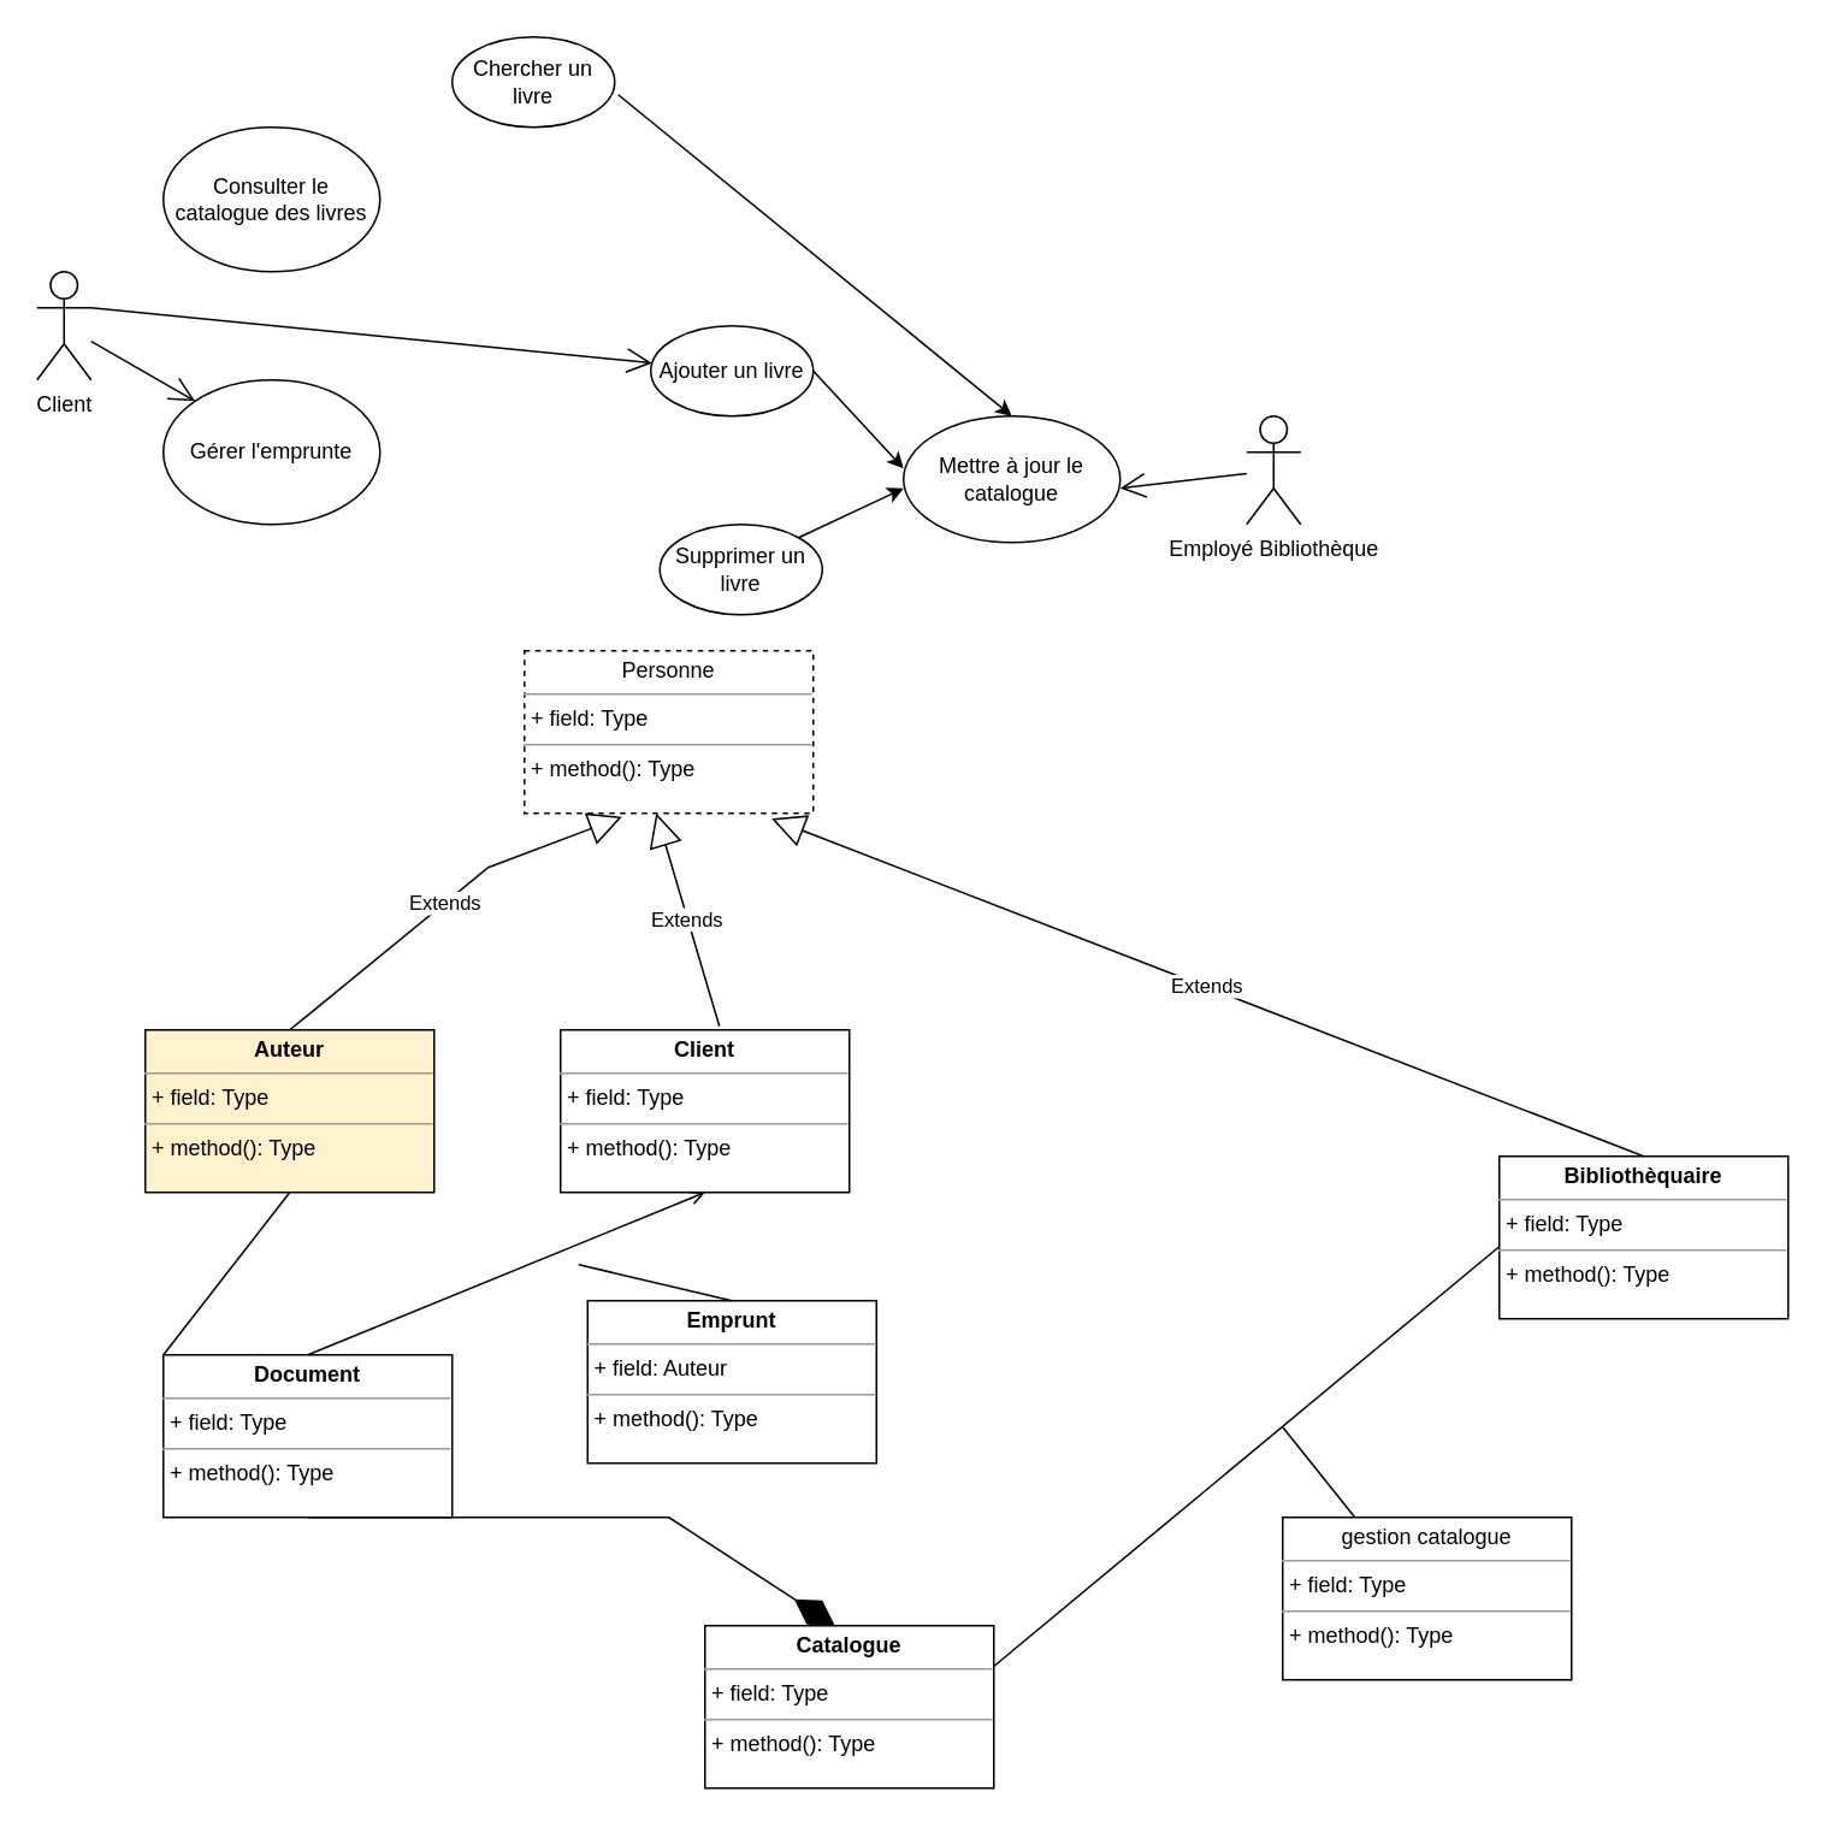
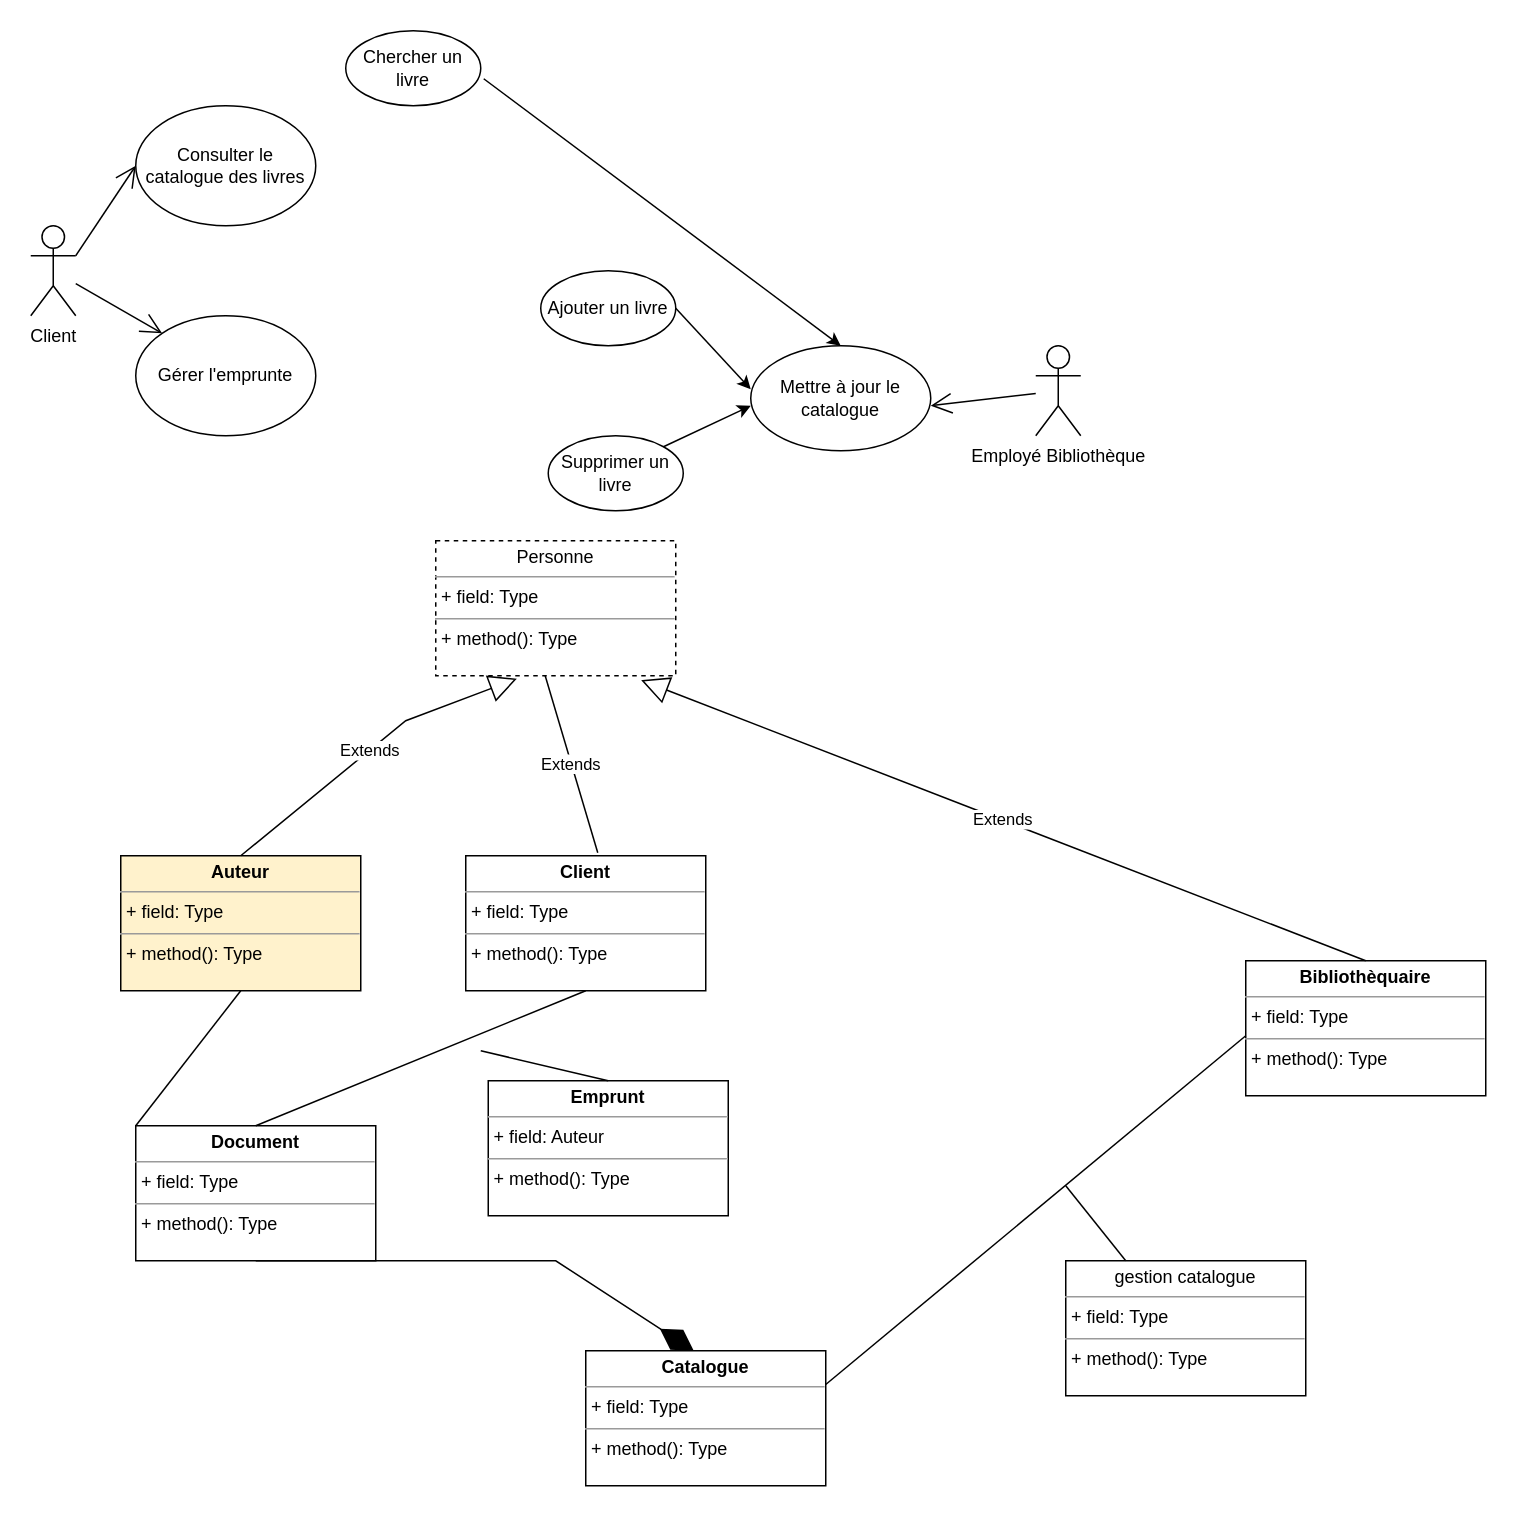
  <mxCell id="0" />
  <mxCell id="1" parent="0" />
  <mxCell id="2" value="&lt;div&gt;Client&lt;/div&gt;&lt;div&gt;&lt;br&gt;&lt;/div&gt;" style="shape=umlActor;verticalLabelPosition=bottom;verticalAlign=top;html=1;outlineConnect=0;" vertex="1" parent="1"><mxGeometry x="20" y="150" width="30" height="60" as="geometry" /></mxCell>
  <mxCell id="3" value="&lt;div&gt;Employé Bibliothèque&lt;/div&gt;&lt;div&gt;&lt;br&gt;&lt;/div&gt;" style="shape=umlActor;verticalLabelPosition=bottom;verticalAlign=top;html=1;outlineConnect=0;" vertex="1" parent="1"><mxGeometry x="690" y="230" width="30" height="60" as="geometry" /></mxCell>
  <mxCell id="4" value="Consulter le catalogue des livres" style="ellipse;whiteSpace=wrap;html=1;" vertex="1" parent="1"><mxGeometry x="90" y="70" width="120" height="80" as="geometry" /></mxCell>
  <mxCell id="5" value="Gérer l'emprunte " style="ellipse;whiteSpace=wrap;html=1;" vertex="1" parent="1"><mxGeometry x="90" y="210" width="120" height="80" as="geometry" /></mxCell>
  <mxCell id="6" value="Ajouter un livre" style="ellipse;whiteSpace=wrap;html=1;" vertex="1" parent="1"><mxGeometry x="360" y="180" width="90" height="50" as="geometry" /></mxCell>
  <mxCell id="7" value="Supprimer un livre" style="ellipse;whiteSpace=wrap;html=1;" vertex="1" parent="1"><mxGeometry x="365" y="290" width="90" height="50" as="geometry" /></mxCell>
- <mxCell id="8" value="Chercher un livre" style="ellipse;whiteSpace=wrap;html=1;" vertex="1" parent="1"><mxGeometry x="250" y="20" width="90" height="50" as="geometry" /></mxCell>
+ <mxCell id="8" value="Chercher un livre" style="ellipse;whiteSpace=wrap;html=1;" vertex="1" parent="1"><mxGeometry x="230" y="20" width="90" height="50" as="geometry" /></mxCell>
  <mxCell id="9" value="" style="endArrow=classic;html=1;rounded=0;entryX=0;entryY=0.363;entryDx=0;entryDy=0;entryPerimeter=0;exitX=1;exitY=0.5;exitDx=0;exitDy=0;" edge="1" parent="1" source="6"><mxGeometry width="50" height="50" relative="1" as="geometry"><mxPoint x="340" y="300" as="sourcePoint" /><mxPoint x="500" y="259.04" as="targetPoint" /></mxGeometry></mxCell>
  <mxCell id="10" value="" style="endArrow=classic;html=1;rounded=0;entryX=0;entryY=0.5;entryDx=0;entryDy=0;exitX=1;exitY=0;exitDx=0;exitDy=0;" edge="1" parent="1" source="7"><mxGeometry width="50" height="50" relative="1" as="geometry"><mxPoint x="340" y="300" as="sourcePoint" /><mxPoint x="500" y="270" as="targetPoint" /></mxGeometry></mxCell>
- <mxCell id="11" value="" style="endArrow=open;endFill=1;endSize=12;html=1;rounded=0;exitX=1;exitY=0.333;exitDx=0;exitDy=0;exitPerimeter=0;" edge="1" parent="1" source="2" target="6"><mxGeometry width="160" relative="1" as="geometry"><mxPoint x="280" y="270" as="sourcePoint" /><mxPoint x="440" y="270" as="targetPoint" /></mxGeometry></mxCell>
+ <mxCell id="11" value="" style="endArrow=open;endFill=1;endSize=12;html=1;rounded=0;entryX=0;entryY=0.5;entryDx=0;entryDy=0;exitX=1;exitY=0.333;exitDx=0;exitDy=0;exitPerimeter=0;" edge="1" parent="1" source="2" target="4"><mxGeometry width="160" relative="1" as="geometry"><mxPoint x="280" y="270" as="sourcePoint" /><mxPoint x="440" y="270" as="targetPoint" /></mxGeometry></mxCell>
  <mxCell id="12" value="" style="endArrow=open;endFill=1;endSize=12;html=1;rounded=0;entryX=0;entryY=0;entryDx=0;entryDy=0;" edge="1" parent="1" source="2" target="5"><mxGeometry width="160" relative="1" as="geometry"><mxPoint x="280" y="270" as="sourcePoint" /><mxPoint x="440" y="270" as="targetPoint" /></mxGeometry></mxCell>
  <mxCell id="13" value="" style="endArrow=open;endFill=1;endSize=12;html=1;rounded=0;entryX=1;entryY=0.5;entryDx=0;entryDy=0;" edge="1" parent="1" source="3"><mxGeometry width="160" relative="1" as="geometry"><mxPoint x="280" y="270" as="sourcePoint" /><mxPoint x="620" y="270" as="targetPoint" /></mxGeometry></mxCell>
  <mxCell id="14" value="Mettre à jour le catalogue" style="ellipse;whiteSpace=wrap;html=1;" vertex="1" parent="1"><mxGeometry x="500" y="230" width="120" height="70" as="geometry" /></mxCell>
  <mxCell id="15" value="" style="endArrow=classic;html=1;rounded=0;entryX=0.5;entryY=0;entryDx=0;entryDy=0;exitX=1.022;exitY=0.64;exitDx=0;exitDy=0;exitPerimeter=0;" edge="1" parent="1" source="8" target="14"><mxGeometry width="50" height="50" relative="1" as="geometry"><mxPoint x="340" y="300" as="sourcePoint" /><mxPoint x="390" y="250" as="targetPoint" /></mxGeometry></mxCell>
  <mxCell id="16" value="&lt;p style=&quot;margin:0px;margin-top:4px;text-align:center;&quot;&gt;&lt;b&gt;Client&lt;/b&gt;&lt;br&gt;&lt;/p&gt;&lt;hr size=&quot;1&quot;&gt;&lt;p style=&quot;margin:0px;margin-left:4px;&quot;&gt;+ field: Type&lt;/p&gt;&lt;hr size=&quot;1&quot;&gt;&lt;p style=&quot;margin:0px;margin-left:4px;&quot;&gt;+ method(): Type&lt;/p&gt;" style="verticalAlign=top;align=left;overflow=fill;fontSize=12;fontFamily=Helvetica;html=1;" vertex="1" parent="1"><mxGeometry x="310" y="570" width="160" height="90" as="geometry" /></mxCell>
  <mxCell id="17" value="&lt;p style=&quot;margin:0px;margin-top:4px;text-align:center;&quot;&gt;&lt;b&gt;Bibliothèquaire&lt;/b&gt;&lt;br&gt;&lt;/p&gt;&lt;hr size=&quot;1&quot;&gt;&lt;p style=&quot;margin:0px;margin-left:4px;&quot;&gt;+ field: Type&lt;/p&gt;&lt;hr size=&quot;1&quot;&gt;&lt;p style=&quot;margin:0px;margin-left:4px;&quot;&gt;+ method(): Type&lt;/p&gt;" style="verticalAlign=top;align=left;overflow=fill;fontSize=12;fontFamily=Helvetica;html=1;" vertex="1" parent="1"><mxGeometry x="830" y="640" width="160" height="90" as="geometry" /></mxCell>
  <mxCell id="18" value="&lt;p style=&quot;margin:0px;margin-top:4px;text-align:center;&quot;&gt;&lt;b&gt;Auteur&lt;/b&gt;&lt;br&gt;&lt;/p&gt;&lt;hr size=&quot;1&quot;&gt;&lt;p style=&quot;margin:0px;margin-left:4px;&quot;&gt;+ field: Type&lt;/p&gt;&lt;hr size=&quot;1&quot;&gt;&lt;p style=&quot;margin:0px;margin-left:4px;&quot;&gt;+ method(): Type&lt;/p&gt;" style="verticalAlign=top;align=left;overflow=fill;fontSize=12;fontFamily=Helvetica;html=1;fillColor=#fff2cc;" vertex="1" parent="1"><mxGeometry x="80" y="570" width="160" height="90" as="geometry" /></mxCell>
  <mxCell id="19" value="&lt;p style=&quot;margin:0px;margin-top:4px;text-align:center;&quot;&gt;Personne&lt;br&gt;&lt;/p&gt;&lt;hr size=&quot;1&quot;&gt;&lt;p style=&quot;margin:0px;margin-left:4px;&quot;&gt;+ field: Type&lt;/p&gt;&lt;hr size=&quot;1&quot;&gt;&lt;p style=&quot;margin:0px;margin-left:4px;&quot;&gt;+ method(): Type&lt;/p&gt;" style="verticalAlign=top;align=left;overflow=fill;fontSize=12;fontFamily=Helvetica;html=1;dashed=1;" vertex="1" parent="1"><mxGeometry x="290" y="360" width="160" height="90" as="geometry" /></mxCell>
  <mxCell id="20" value="&lt;p style=&quot;margin:0px;margin-top:4px;text-align:center;&quot;&gt;&lt;b&gt;Document&lt;/b&gt;&lt;/p&gt;&lt;hr size=&quot;1&quot;&gt;&lt;p style=&quot;margin:0px;margin-left:4px;&quot;&gt;+ field: Type&lt;/p&gt;&lt;hr size=&quot;1&quot;&gt;&lt;p style=&quot;margin:0px;margin-left:4px;&quot;&gt;+ method(): Type&lt;/p&gt;" style="verticalAlign=top;align=left;overflow=fill;fontSize=12;fontFamily=Helvetica;html=1;" vertex="1" parent="1"><mxGeometry x="90" y="750" width="160" height="90" as="geometry" /></mxCell>
  <mxCell id="21" value="&lt;p style=&quot;margin:0px;margin-top:4px;text-align:center;&quot;&gt;&lt;b&gt;Emprunt&lt;/b&gt;&lt;/p&gt;&lt;hr size=&quot;1&quot;&gt;&lt;p style=&quot;margin:0px;margin-left:4px;&quot;&gt;+ field: Auteur&lt;/p&gt;&lt;hr size=&quot;1&quot;&gt;&lt;p style=&quot;margin:0px;margin-left:4px;&quot;&gt;+ method(): Type&lt;/p&gt;" style="verticalAlign=top;align=left;overflow=fill;fontSize=12;fontFamily=Helvetica;html=1;" vertex="1" parent="1"><mxGeometry x="325" y="720" width="160" height="90" as="geometry" /></mxCell>
- <mxCell id="22" value="Extends" style="endArrow=block;endSize=16;endFill=0;html=1;rounded=0;entryX=0.456;entryY=1;entryDx=0;entryDy=0;entryPerimeter=0;exitX=0.55;exitY=-0.022;exitDx=0;exitDy=0;exitPerimeter=0;" edge="1" parent="1" source="16" target="19"><mxGeometry width="160" relative="1" as="geometry"><mxPoint x="210" y="550" as="sourcePoint" /><mxPoint x="370" y="550" as="targetPoint" /></mxGeometry></mxCell>
+ <mxCell id="22" value="Extends" style="endArrow=none;endSize=16;endFill=0;html=1;rounded=0;entryX=0.456;entryY=1;entryDx=0;entryDy=0;entryPerimeter=0;exitX=0.55;exitY=-0.022;exitDx=0;exitDy=0;exitPerimeter=0;" edge="1" parent="1" source="16" target="19"><mxGeometry width="160" relative="1" as="geometry"><mxPoint x="210" y="550" as="sourcePoint" /><mxPoint x="370" y="550" as="targetPoint" /></mxGeometry></mxCell>
  <mxCell id="23" value="Extends" style="endArrow=block;endSize=16;endFill=0;html=1;rounded=0;entryX=0.856;entryY=1.033;entryDx=0;entryDy=0;exitX=0.5;exitY=0;exitDx=0;exitDy=0;entryPerimeter=0;" edge="1" parent="1" source="17" target="19"><mxGeometry width="160" relative="1" as="geometry"><mxPoint x="290.04" y="588.02" as="sourcePoint" /><mxPoint x="455" y="470" as="targetPoint" /></mxGeometry></mxCell>
  <mxCell id="24" value="Extends" style="endArrow=block;endSize=16;endFill=0;html=1;rounded=0;entryX=0.338;entryY=1.022;entryDx=0;entryDy=0;entryPerimeter=0;exitX=0.5;exitY=0;exitDx=0;exitDy=0;" edge="1" parent="1" source="18" target="19"><mxGeometry width="160" relative="1" as="geometry"><mxPoint x="600" y="558.02" as="sourcePoint" /><mxPoint x="764.96" y="440" as="targetPoint" /><Array as="points"><mxPoint x="270" y="480" /></Array></mxGeometry></mxCell>
  <mxCell id="25" value="&lt;p style=&quot;margin:0px;margin-top:4px;text-align:center;&quot;&gt;&lt;b&gt;Catalogue&lt;/b&gt;&lt;/p&gt;&lt;hr size=&quot;1&quot;&gt;&lt;p style=&quot;margin:0px;margin-left:4px;&quot;&gt;+ field: Type&lt;/p&gt;&lt;hr size=&quot;1&quot;&gt;&lt;p style=&quot;margin:0px;margin-left:4px;&quot;&gt;+ method(): Type&lt;/p&gt;" style="verticalAlign=top;align=left;overflow=fill;fontSize=12;fontFamily=Helvetica;html=1;" vertex="1" parent="1"><mxGeometry x="390" y="900" width="160" height="90" as="geometry" /></mxCell>
  <mxCell id="26" value="" style="endArrow=diamondThin;endFill=1;endSize=24;html=1;rounded=0;exitX=0.5;exitY=1;exitDx=0;exitDy=0;entryX=0.45;entryY=0;entryDx=0;entryDy=0;entryPerimeter=0;" edge="1" parent="1" source="20" target="25"><mxGeometry width="160" relative="1" as="geometry"><mxPoint x="220" y="820" as="sourcePoint" /><mxPoint x="520" y="860" as="targetPoint" /><Array as="points"><mxPoint x="370" y="840" /></Array></mxGeometry></mxCell>
- <mxCell id="27" value="" style="endArrow=open;html=1;rounded=0;entryX=0.5;entryY=1;entryDx=0;entryDy=0;exitX=0.5;exitY=0;exitDx=0;exitDy=0;" edge="1" parent="1" source="20" target="16"><mxGeometry width="50" height="50" relative="1" as="geometry"><mxPoint x="280" y="850" as="sourcePoint" /><mxPoint x="330" y="800" as="targetPoint" /></mxGeometry></mxCell>
+ <mxCell id="27" value="" style="endArrow=none;html=1;rounded=0;entryX=0.5;entryY=1;entryDx=0;entryDy=0;exitX=0.5;exitY=0;exitDx=0;exitDy=0;" edge="1" parent="1" source="20" target="16"><mxGeometry width="50" height="50" relative="1" as="geometry"><mxPoint x="280" y="850" as="sourcePoint" /><mxPoint x="330" y="800" as="targetPoint" /></mxGeometry></mxCell>
  <mxCell id="28" value="" style="endArrow=none;html=1;rounded=0;exitX=0.5;exitY=0;exitDx=0;exitDy=0;" edge="1" parent="1" source="21"><mxGeometry width="50" height="50" relative="1" as="geometry"><mxPoint x="280" y="850" as="sourcePoint" /><mxPoint x="320" y="700" as="targetPoint" /></mxGeometry></mxCell>
  <mxCell id="29" value="" style="endArrow=none;html=1;rounded=0;exitX=0;exitY=0;exitDx=0;exitDy=0;entryX=0.5;entryY=1;entryDx=0;entryDy=0;" edge="1" parent="1" source="20" target="18"><mxGeometry width="50" height="50" relative="1" as="geometry"><mxPoint x="280" y="660" as="sourcePoint" /><mxPoint x="330" y="610" as="targetPoint" /></mxGeometry></mxCell>
  <mxCell id="30" value="&lt;p style=&quot;margin:0px;margin-top:4px;text-align:center;&quot;&gt;gestion catalogue&lt;br&gt;&lt;/p&gt;&lt;hr size=&quot;1&quot;&gt;&lt;p style=&quot;margin:0px;margin-left:4px;&quot;&gt;+ field: Type&lt;/p&gt;&lt;hr size=&quot;1&quot;&gt;&lt;p style=&quot;margin:0px;margin-left:4px;&quot;&gt;+ method(): Type&lt;/p&gt;" style="verticalAlign=top;align=left;overflow=fill;fontSize=12;fontFamily=Helvetica;html=1;" vertex="1" parent="1"><mxGeometry x="710" y="840" width="160" height="90" as="geometry" /></mxCell>
  <mxCell id="31" value="" style="endArrow=none;html=1;rounded=0;entryX=0.25;entryY=0;entryDx=0;entryDy=0;" edge="1" parent="1" target="30"><mxGeometry width="50" height="50" relative="1" as="geometry"><mxPoint x="710" y="790" as="sourcePoint" /><mxPoint x="820" y="770" as="targetPoint" /></mxGeometry></mxCell>
  <mxCell id="32" value="" style="endArrow=none;html=1;rounded=0;exitX=1;exitY=0.25;exitDx=0;exitDy=0;" edge="1" parent="1" source="25"><mxGeometry width="50" height="50" relative="1" as="geometry"><mxPoint x="780" y="740" as="sourcePoint" /><mxPoint x="830" y="690" as="targetPoint" /></mxGeometry></mxCell>
